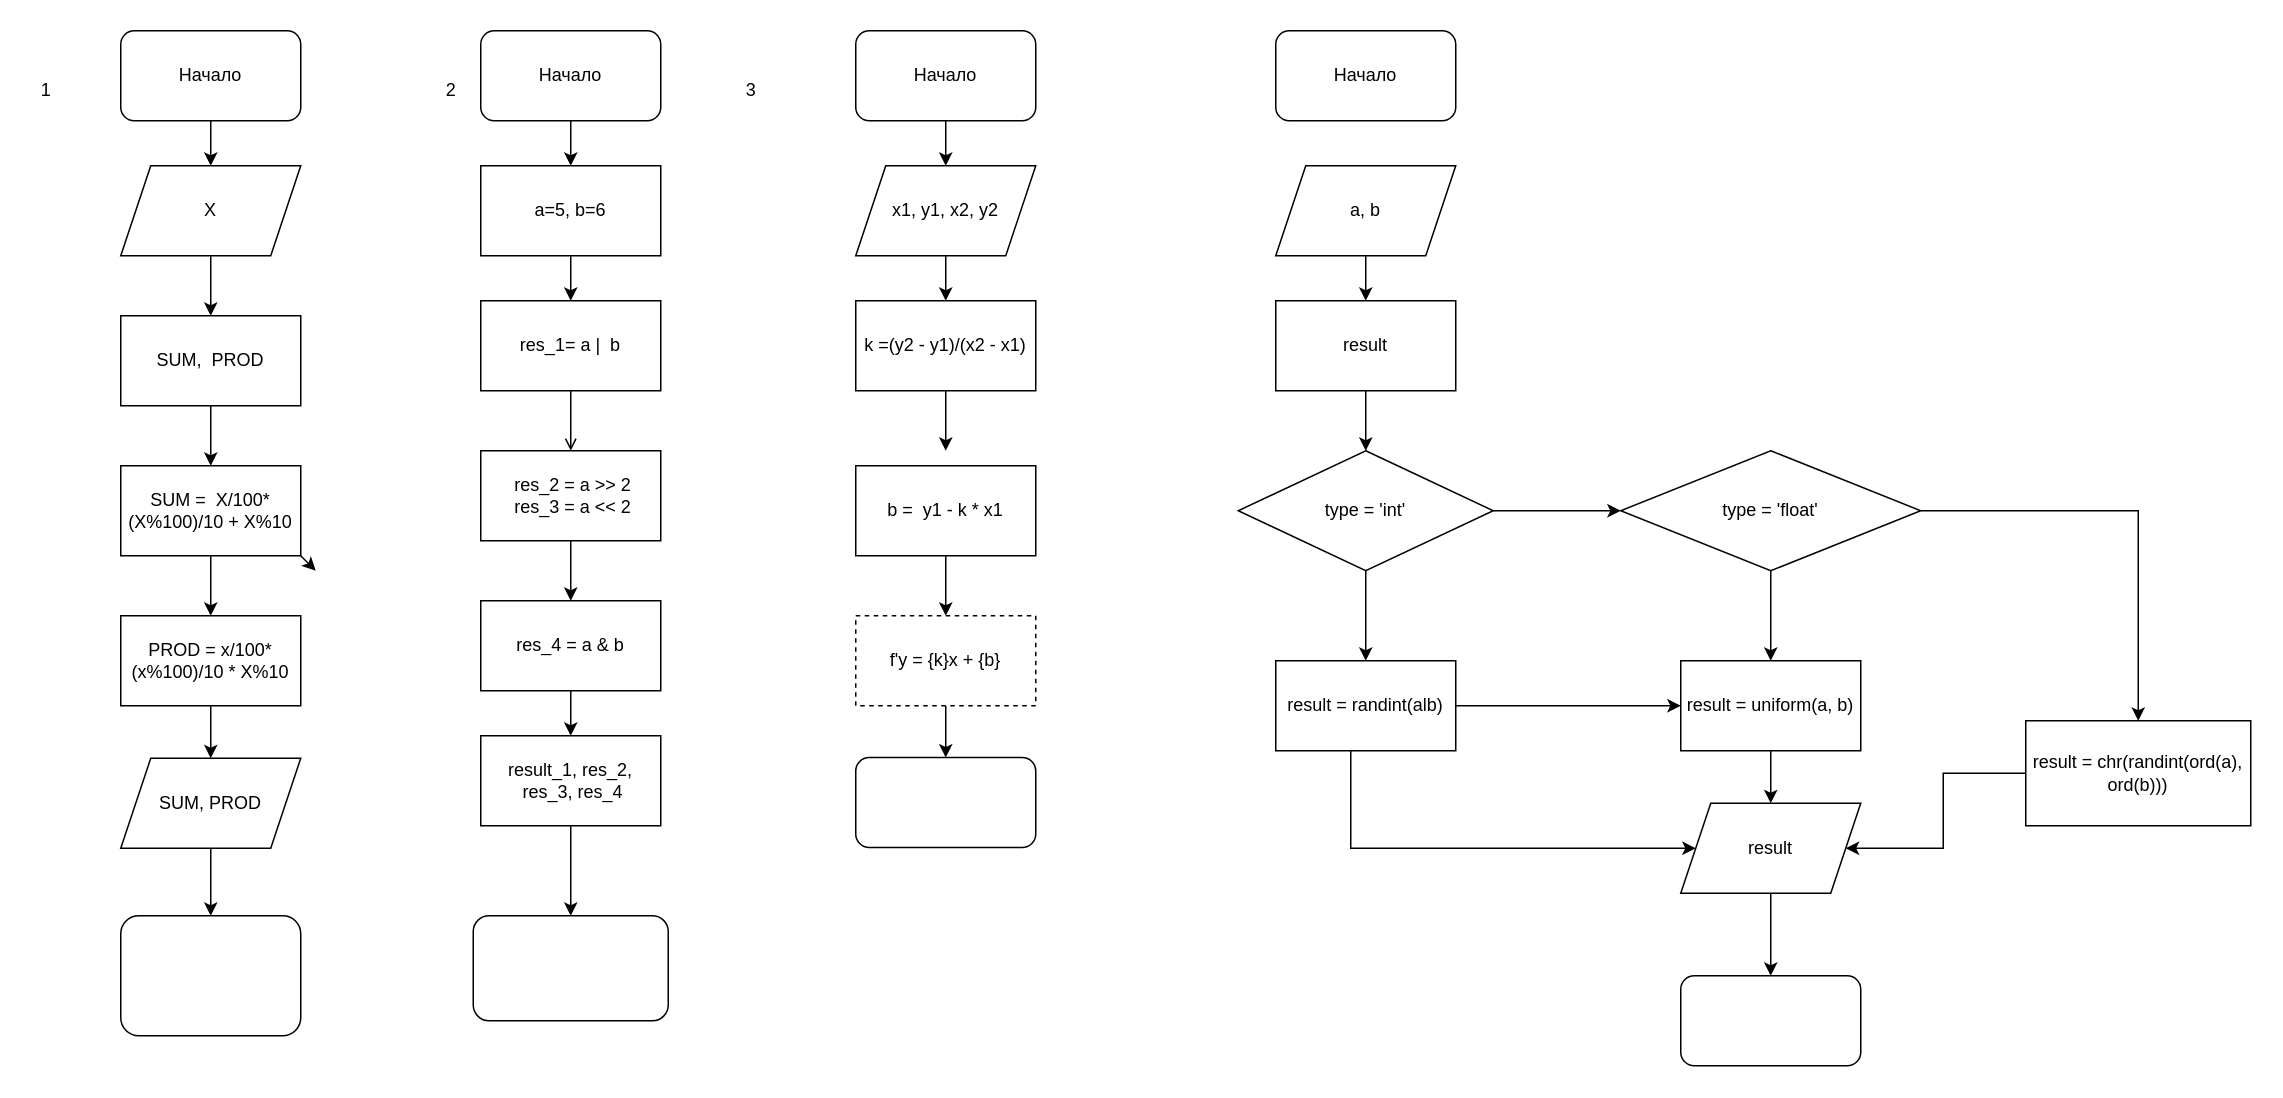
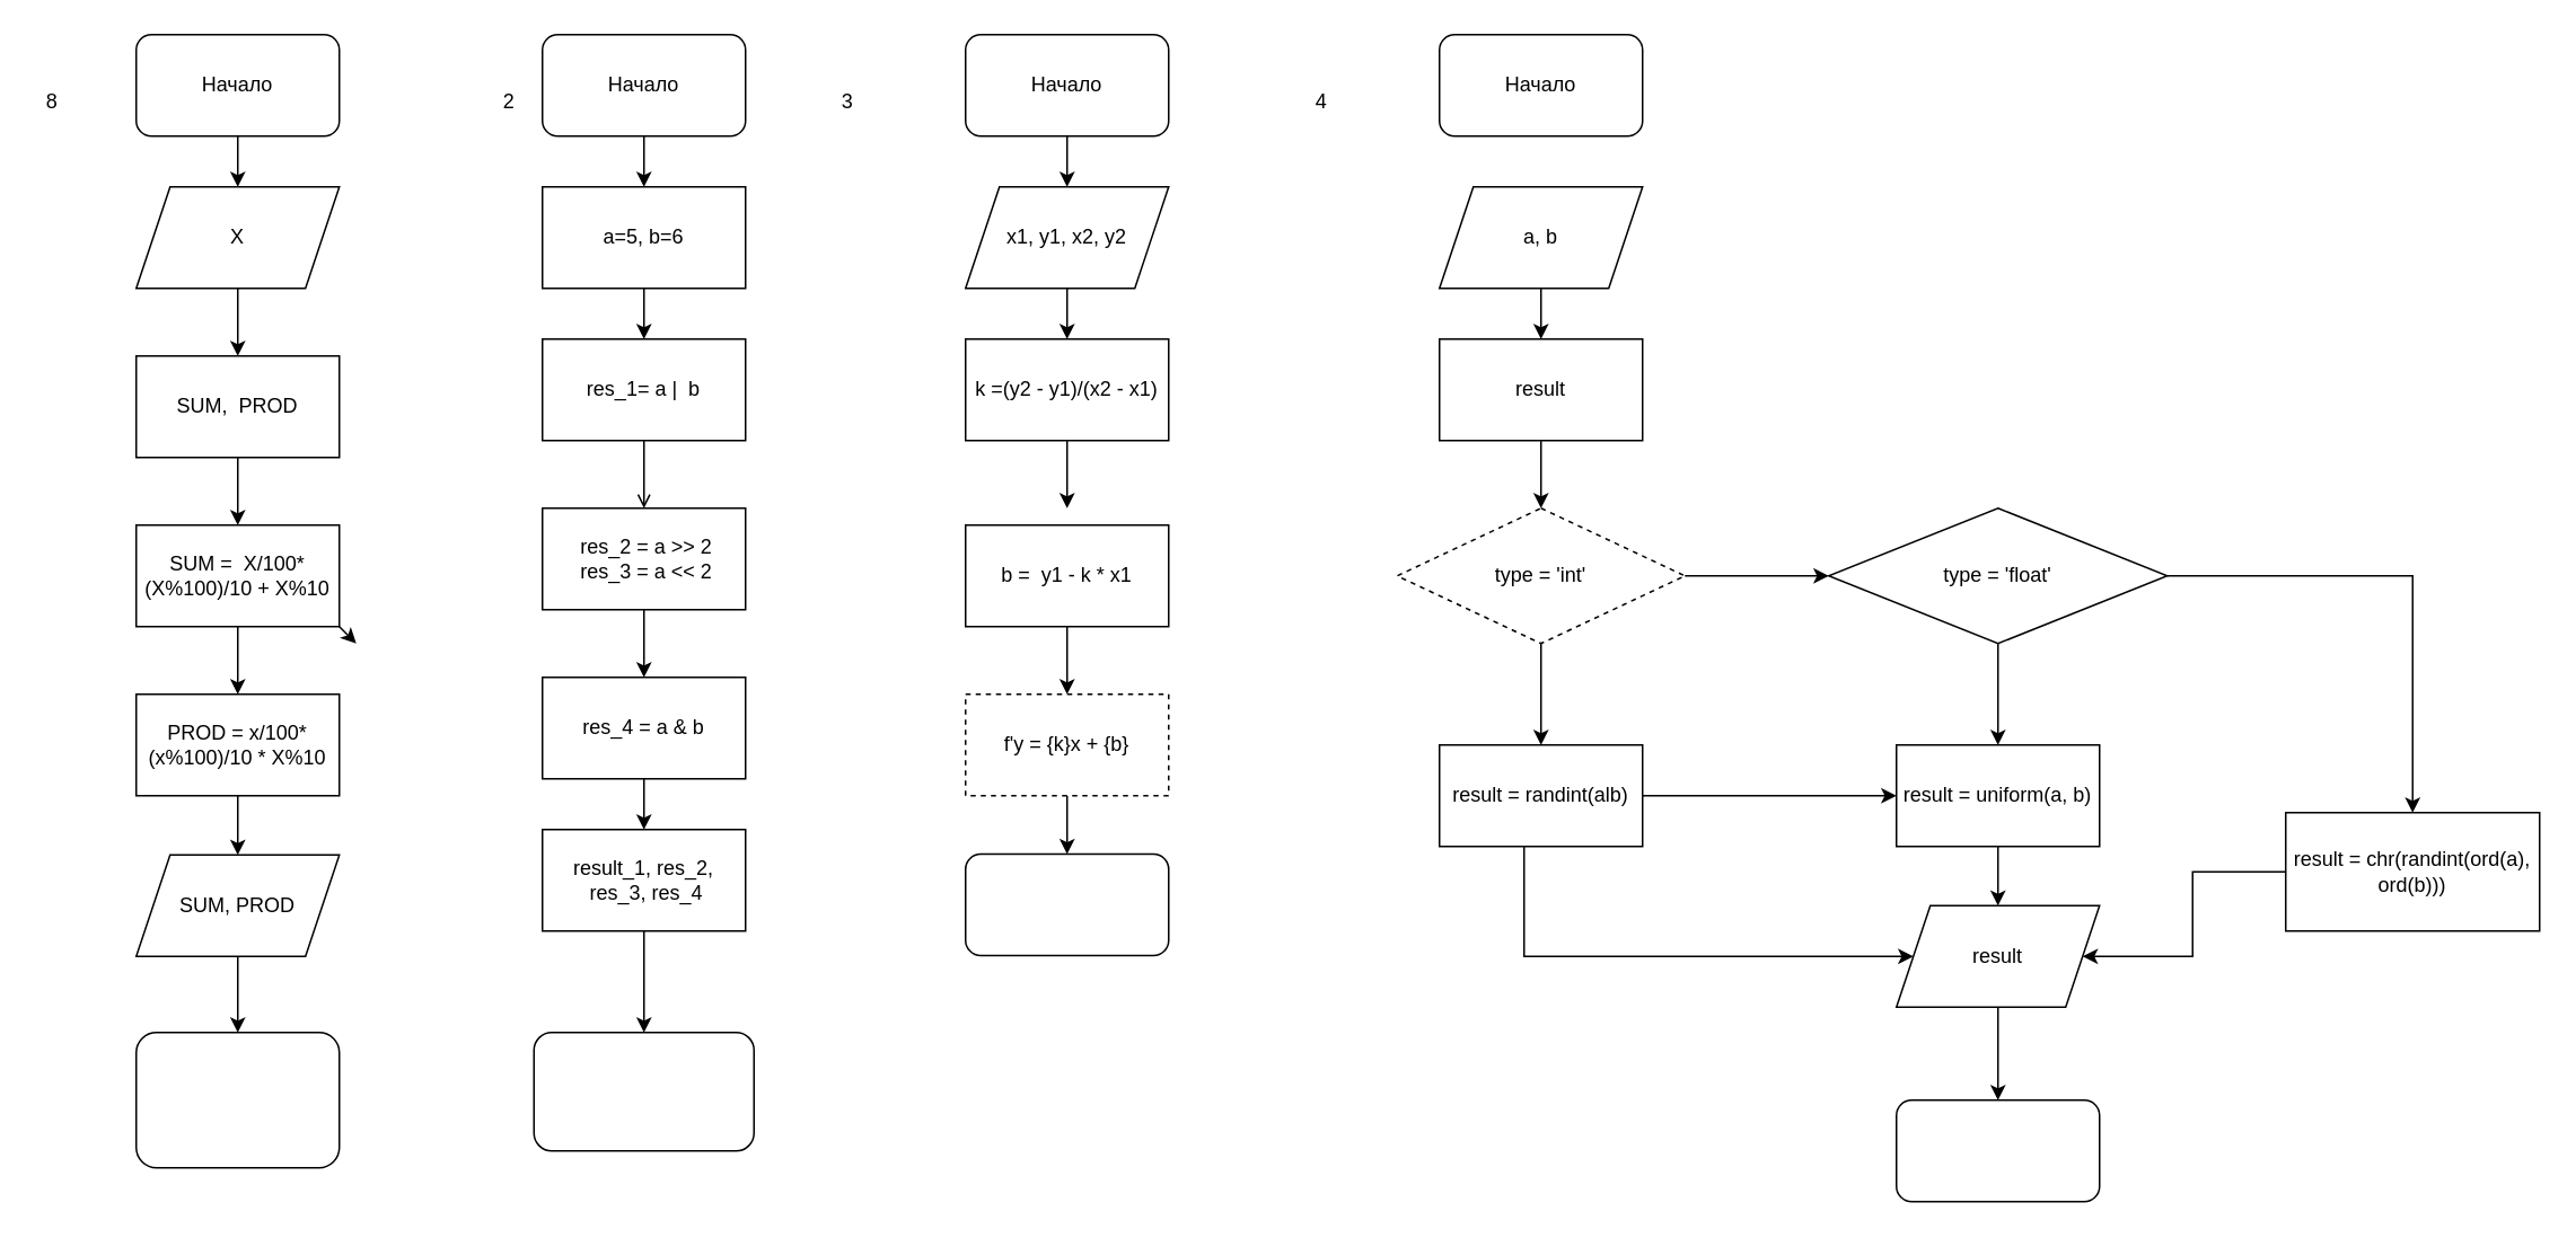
  <mxCell id="0" />
  <mxCell id="1" parent="0" />
  <mxCell id="2" value="" style="edgeStyle=none;rounded=0;orthogonalLoop=1;jettySize=auto;html=1;" edge="1" parent="1" source="3" target="5"><mxGeometry relative="1" as="geometry" /></mxCell>
  <mxCell id="3" value="Начало" style="rounded=1;whiteSpace=wrap;html=1;" vertex="1" parent="1"><mxGeometry x="80" y="20" width="120" height="60" as="geometry" /></mxCell>
  <mxCell id="4" value="" style="edgeStyle=none;rounded=0;orthogonalLoop=1;jettySize=auto;html=1;" edge="1" parent="1" source="5" target="7"><mxGeometry relative="1" as="geometry" /></mxCell>
  <mxCell id="5" value="X" style="shape=parallelogram;perimeter=parallelogramPerimeter;whiteSpace=wrap;html=1;fixedSize=1;" vertex="1" parent="1"><mxGeometry x="80" y="110" width="120" height="60" as="geometry" /></mxCell>
  <mxCell id="6" value="" style="edgeStyle=none;rounded=0;orthogonalLoop=1;jettySize=auto;html=1;" edge="1" parent="1" source="7" target="10"><mxGeometry relative="1" as="geometry" /></mxCell>
  <mxCell id="7" value="SUM, &amp;nbsp;PROD" style="rounded=0;whiteSpace=wrap;html=1;" vertex="1" parent="1"><mxGeometry x="80" y="210" width="120" height="60" as="geometry" /></mxCell>
  <mxCell id="8" value="" style="edgeStyle=none;rounded=0;orthogonalLoop=1;jettySize=auto;html=1;" edge="1" parent="1" source="10" target="12"><mxGeometry relative="1" as="geometry" /></mxCell>
  <mxCell id="9" style="edgeStyle=none;rounded=0;orthogonalLoop=1;jettySize=auto;html=1;exitX=1;exitY=1;exitDx=0;exitDy=0;" edge="1" parent="1" source="10"><mxGeometry relative="1" as="geometry"><mxPoint x="210" y="380" as="targetPoint" /></mxGeometry></mxCell>
  <mxCell id="10" value="SUM = &amp;nbsp;X/100*&lt;br&gt;(X%100)/10 + X%10" style="rounded=0;whiteSpace=wrap;html=1;" vertex="1" parent="1"><mxGeometry x="80" y="310" width="120" height="60" as="geometry" /></mxCell>
  <mxCell id="11" value="" style="edgeStyle=none;rounded=0;orthogonalLoop=1;jettySize=auto;html=1;" edge="1" parent="1" source="12" target="14"><mxGeometry relative="1" as="geometry" /></mxCell>
  <mxCell id="12" value="PROD = x/100*&lt;br&gt;(x%100)/10 * X%10" style="rounded=0;whiteSpace=wrap;html=1;" vertex="1" parent="1"><mxGeometry x="80" y="410" width="120" height="60" as="geometry" /></mxCell>
  <mxCell id="13" value="" style="edgeStyle=none;rounded=0;orthogonalLoop=1;jettySize=auto;html=1;" edge="1" parent="1" source="14" target="15"><mxGeometry relative="1" as="geometry" /></mxCell>
  <mxCell id="14" value="SUM, PROD" style="shape=parallelogram;perimeter=parallelogramPerimeter;whiteSpace=wrap;html=1;fixedSize=1;" vertex="1" parent="1"><mxGeometry x="80" y="505" width="120" height="60" as="geometry" /></mxCell>
  <mxCell id="15" value="" style="rounded=1;whiteSpace=wrap;html=1;" vertex="1" parent="1"><mxGeometry x="80" y="610" width="120" height="80" as="geometry" /></mxCell>
- <mxCell id="16" value="1" style="text;html=1;align=center;verticalAlign=middle;resizable=0;points=[];autosize=1;strokeColor=none;" vertex="1" parent="1"><mxGeometry x="20" y="50" width="20" height="20" as="geometry" /></mxCell>
+ <mxCell id="16" value="8" style="text;html=1;align=center;verticalAlign=middle;resizable=0;points=[];autosize=1;strokeColor=none;" vertex="1" parent="1"><mxGeometry x="20" y="50" width="20" height="20" as="geometry" /></mxCell>
  <mxCell id="17" value="2" style="text;html=1;align=center;verticalAlign=middle;resizable=0;points=[];autosize=1;strokeColor=none;" vertex="1" parent="1"><mxGeometry x="290" y="50" width="20" height="20" as="geometry" /></mxCell>
  <mxCell id="18" value="" style="edgeStyle=none;rounded=0;orthogonalLoop=1;jettySize=auto;html=1;" edge="1" parent="1" source="19" target="21"><mxGeometry relative="1" as="geometry" /></mxCell>
  <mxCell id="19" value="Начало" style="rounded=1;whiteSpace=wrap;html=1;" vertex="1" parent="1"><mxGeometry x="320" y="20" width="120" height="60" as="geometry" /></mxCell>
  <mxCell id="20" value="" style="edgeStyle=none;rounded=0;orthogonalLoop=1;jettySize=auto;html=1;" edge="1" parent="1" source="21" target="23"><mxGeometry relative="1" as="geometry" /></mxCell>
  <mxCell id="21" value="a=5, b=6" style="whiteSpace=wrap;html=1;" vertex="1" parent="1"><mxGeometry x="320" y="110" width="120" height="60" as="geometry" /></mxCell>
  <mxCell id="22" value="" style="edgeStyle=none;rounded=0;orthogonalLoop=1;jettySize=auto;html=1;endArrow=open;" edge="1" parent="1" source="23" target="25"><mxGeometry relative="1" as="geometry" /></mxCell>
  <mxCell id="23" value="res_1= a | &amp;nbsp;b" style="whiteSpace=wrap;html=1;" vertex="1" parent="1"><mxGeometry x="320" y="200" width="120" height="60" as="geometry" /></mxCell>
  <mxCell id="24" value="" style="edgeStyle=none;rounded=0;orthogonalLoop=1;jettySize=auto;html=1;" edge="1" parent="1" source="25" target="27"><mxGeometry relative="1" as="geometry" /></mxCell>
  <mxCell id="25" value="&amp;nbsp;res_2 = a &amp;gt;&amp;gt; 2&lt;br&gt;&amp;nbsp;res_3 = a &amp;lt;&amp;lt; 2" style="whiteSpace=wrap;html=1;" vertex="1" parent="1"><mxGeometry x="320" y="300" width="120" height="60" as="geometry" /></mxCell>
  <mxCell id="26" value="" style="edgeStyle=none;rounded=0;orthogonalLoop=1;jettySize=auto;html=1;" edge="1" parent="1" source="27" target="29"><mxGeometry relative="1" as="geometry" /></mxCell>
  <mxCell id="27" value="res_4 = a &amp;amp; b" style="whiteSpace=wrap;html=1;" vertex="1" parent="1"><mxGeometry x="320" y="400" width="120" height="60" as="geometry" /></mxCell>
  <mxCell id="28" value="" style="edgeStyle=none;rounded=0;orthogonalLoop=1;jettySize=auto;html=1;" edge="1" parent="1" source="29" target="30"><mxGeometry relative="1" as="geometry" /></mxCell>
  <mxCell id="29" value="result_1, res_2, &amp;nbsp;res_3, res_4" style="whiteSpace=wrap;html=1;" vertex="1" parent="1"><mxGeometry x="320" y="490" width="120" height="60" as="geometry" /></mxCell>
  <mxCell id="30" value="" style="rounded=1;whiteSpace=wrap;html=1;" vertex="1" parent="1"><mxGeometry x="315" y="610" width="130" height="70" as="geometry" /></mxCell>
  <mxCell id="31" value="3" style="text;html=1;align=center;verticalAlign=middle;resizable=0;points=[];autosize=1;strokeColor=none;" vertex="1" parent="1"><mxGeometry x="490" y="50" width="20" height="20" as="geometry" /></mxCell>
  <mxCell id="32" value="" style="edgeStyle=none;rounded=0;orthogonalLoop=1;jettySize=auto;html=1;" edge="1" parent="1" source="33" target="35"><mxGeometry relative="1" as="geometry" /></mxCell>
  <mxCell id="33" value="Начало" style="rounded=1;whiteSpace=wrap;html=1;" vertex="1" parent="1"><mxGeometry x="570" y="20" width="120" height="60" as="geometry" /></mxCell>
  <mxCell id="34" value="" style="edgeStyle=none;rounded=0;orthogonalLoop=1;jettySize=auto;html=1;" edge="1" parent="1" source="35" target="37"><mxGeometry relative="1" as="geometry" /></mxCell>
  <mxCell id="35" value="x1, y1, x2, y2" style="shape=parallelogram;perimeter=parallelogramPerimeter;whiteSpace=wrap;html=1;fixedSize=1;" vertex="1" parent="1"><mxGeometry x="570" y="110" width="120" height="60" as="geometry" /></mxCell>
  <mxCell id="36" value="" style="edgeStyle=none;rounded=0;orthogonalLoop=1;jettySize=auto;html=1;" edge="1" parent="1" source="37"><mxGeometry relative="1" as="geometry"><mxPoint x="630" y="300" as="targetPoint" /></mxGeometry></mxCell>
  <mxCell id="37" value="k =(y2 - y1)/(x2 - x1)" style="whiteSpace=wrap;html=1;" vertex="1" parent="1"><mxGeometry x="570" y="200" width="120" height="60" as="geometry" /></mxCell>
  <mxCell id="38" value="" style="edgeStyle=none;rounded=0;orthogonalLoop=1;jettySize=auto;html=1;" edge="1" parent="1" source="39" target="41"><mxGeometry relative="1" as="geometry" /></mxCell>
  <mxCell id="39" value="b = &amp;nbsp;y1 - k * x1" style="whiteSpace=wrap;html=1;" vertex="1" parent="1"><mxGeometry x="570" y="310" width="120" height="60" as="geometry" /></mxCell>
  <mxCell id="40" value="" style="edgeStyle=none;rounded=0;orthogonalLoop=1;jettySize=auto;html=1;" edge="1" parent="1" source="41" target="42"><mxGeometry relative="1" as="geometry" /></mxCell>
  <mxCell id="41" value="f'y = {k}x + {b}" style="whiteSpace=wrap;html=1;dashed=1;" vertex="1" parent="1"><mxGeometry x="570" y="410" width="120" height="60" as="geometry" /></mxCell>
  <mxCell id="42" value="" style="rounded=1;whiteSpace=wrap;html=1;" vertex="1" parent="1"><mxGeometry x="570" y="504.5" width="120" height="60" as="geometry" /></mxCell>
+ <mxCell id="43" value="4" style="text;html=1;align=center;verticalAlign=middle;resizable=0;points=[];autosize=1;strokeColor=none;" vertex="1" parent="1"><mxGeometry x="770" y="50" width="20" height="20" as="geometry" /></mxCell>
  <mxCell id="44" value="Начало" style="rounded=1;whiteSpace=wrap;html=1;" vertex="1" parent="1"><mxGeometry x="850" y="20" width="120" height="60" as="geometry" /></mxCell>
  <mxCell id="45" value="" style="edgeStyle=none;rounded=0;orthogonalLoop=1;jettySize=auto;html=1;" edge="1" parent="1" source="46" target="48"><mxGeometry relative="1" as="geometry" /></mxCell>
  <mxCell id="46" value="a, b" style="shape=parallelogram;perimeter=parallelogramPerimeter;whiteSpace=wrap;html=1;fixedSize=1;" vertex="1" parent="1"><mxGeometry x="850" y="110" width="120" height="60" as="geometry" /></mxCell>
  <mxCell id="47" value="" style="edgeStyle=none;rounded=0;orthogonalLoop=1;jettySize=auto;html=1;" edge="1" parent="1" source="48" target="51"><mxGeometry relative="1" as="geometry" /></mxCell>
  <mxCell id="48" value="result" style="whiteSpace=wrap;html=1;" vertex="1" parent="1"><mxGeometry x="850" y="200" width="120" height="60" as="geometry" /></mxCell>
  <mxCell id="49" value="" style="edgeStyle=elbowEdgeStyle;rounded=0;orthogonalLoop=1;jettySize=auto;html=1;" edge="1" parent="1" source="51" target="54"><mxGeometry relative="1" as="geometry" /></mxCell>
  <mxCell id="50" value="" style="edgeStyle=none;rounded=0;orthogonalLoop=1;jettySize=auto;html=1;" edge="1" parent="1" source="51" target="57"><mxGeometry relative="1" as="geometry" /></mxCell>
- <mxCell id="51" value="type = 'int'" style="rhombus;whiteSpace=wrap;html=1;" vertex="1" parent="1"><mxGeometry x="825" y="300" width="170" height="80" as="geometry" /></mxCell>
+ <mxCell id="51" value="type = 'int'" style="rhombus;whiteSpace=wrap;html=1;dashed=1;" vertex="1" parent="1"><mxGeometry x="825" y="300" width="170" height="80" as="geometry" /></mxCell>
  <mxCell id="52" value="" style="edgeStyle=elbowEdgeStyle;rounded=0;orthogonalLoop=1;jettySize=auto;html=1;" edge="1" parent="1" source="54" target="59"><mxGeometry relative="1" as="geometry" /></mxCell>
  <mxCell id="53" value="" style="edgeStyle=elbowEdgeStyle;rounded=0;orthogonalLoop=1;jettySize=auto;html=1;" edge="1" parent="1" source="54" target="63"><mxGeometry relative="1" as="geometry"><Array as="points"><mxPoint x="900" y="520" /></Array></mxGeometry></mxCell>
  <mxCell id="54" value="result = randint(alb)" style="whiteSpace=wrap;html=1;" vertex="1" parent="1"><mxGeometry x="850" y="440" width="120" height="60" as="geometry" /></mxCell>
  <mxCell id="55" value="" style="edgeStyle=orthogonalEdgeStyle;rounded=0;orthogonalLoop=1;jettySize=auto;html=1;" edge="1" parent="1" source="57" target="61"><mxGeometry relative="1" as="geometry" /></mxCell>
  <mxCell id="56" value="" style="edgeStyle=elbowEdgeStyle;rounded=0;orthogonalLoop=1;jettySize=auto;html=1;" edge="1" parent="1" source="57" target="59"><mxGeometry relative="1" as="geometry" /></mxCell>
  <mxCell id="57" value="type = 'float'" style="rhombus;whiteSpace=wrap;html=1;" vertex="1" parent="1"><mxGeometry x="1080" y="300" width="200" height="80" as="geometry" /></mxCell>
  <mxCell id="58" value="" style="edgeStyle=elbowEdgeStyle;rounded=0;orthogonalLoop=1;jettySize=auto;html=1;" edge="1" parent="1" source="59" target="63"><mxGeometry relative="1" as="geometry" /></mxCell>
  <mxCell id="59" value="result = uniform(a, b)" style="whiteSpace=wrap;html=1;" vertex="1" parent="1"><mxGeometry x="1120" y="440" width="120" height="60" as="geometry" /></mxCell>
  <mxCell id="60" value="" style="edgeStyle=orthogonalEdgeStyle;rounded=0;orthogonalLoop=1;jettySize=auto;html=1;" edge="1" parent="1" source="61" target="63"><mxGeometry relative="1" as="geometry" /></mxCell>
  <mxCell id="61" value="result = chr(randint(ord(a),&lt;br&gt;ord(b)))" style="whiteSpace=wrap;html=1;" vertex="1" parent="1"><mxGeometry x="1350" y="480" width="150" height="70" as="geometry" /></mxCell>
  <mxCell id="62" value="" style="edgeStyle=elbowEdgeStyle;rounded=0;orthogonalLoop=1;jettySize=auto;html=1;" edge="1" parent="1" source="63" target="64"><mxGeometry relative="1" as="geometry" /></mxCell>
  <mxCell id="63" value="result" style="shape=parallelogram;perimeter=parallelogramPerimeter;whiteSpace=wrap;html=1;fixedSize=1;" vertex="1" parent="1"><mxGeometry x="1120" y="535" width="120" height="60" as="geometry" /></mxCell>
  <mxCell id="64" value="" style="rounded=1;whiteSpace=wrap;html=1;" vertex="1" parent="1"><mxGeometry x="1120" y="650" width="120" height="60" as="geometry" /></mxCell>
